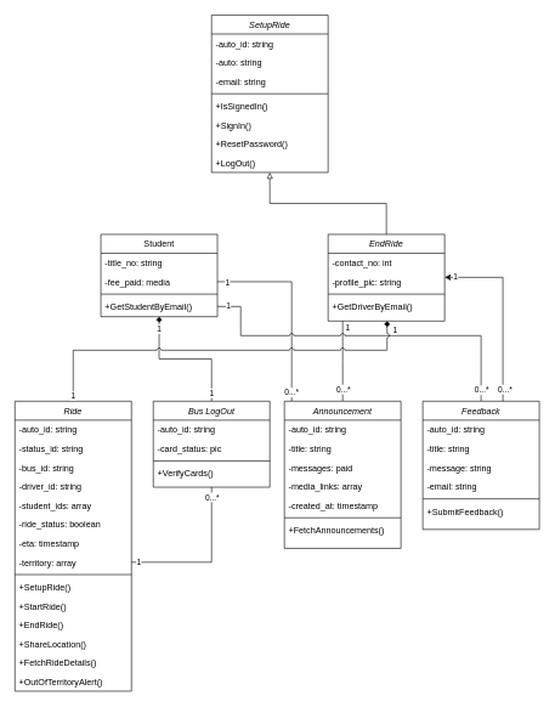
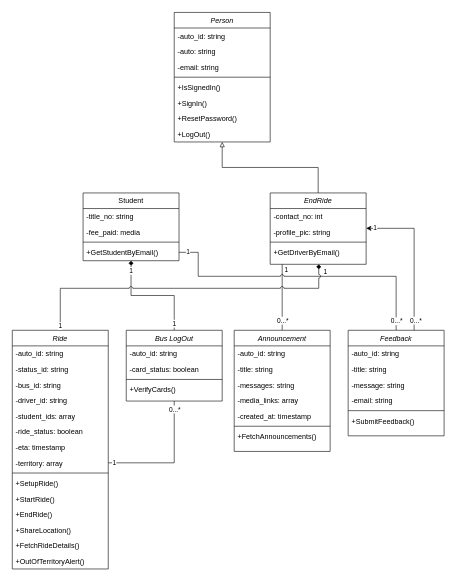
  <mxCell id="0" />
  <mxCell id="1" parent="0" />
- <mxCell id="2" value="SetupRide" style="swimlane;fontStyle=2;align=center;verticalAlign=top;childLayout=stackLayout;horizontal=1;startSize=26;horizontalStack=0;resizeParent=1;resizeLast=0;collapsible=1;marginBottom=0;rounded=0;shadow=0;strokeWidth=1;" parent="1" vertex="1"><mxGeometry x="290" y="20" width="160" height="216" as="geometry"><mxRectangle x="230" y="140" width="160" height="26" as="alternateBounds" /></mxGeometry></mxCell>
+ <mxCell id="2" value="Person" style="swimlane;fontStyle=2;align=center;verticalAlign=top;childLayout=stackLayout;horizontal=1;startSize=26;horizontalStack=0;resizeParent=1;resizeLast=0;collapsible=1;marginBottom=0;rounded=0;shadow=0;strokeWidth=1;" parent="1" vertex="1"><mxGeometry x="290" y="20" width="160" height="216" as="geometry"><mxRectangle x="230" y="140" width="160" height="26" as="alternateBounds" /></mxGeometry></mxCell>
  <mxCell id="3" value="-auto_id: string" style="text;align=left;verticalAlign=top;spacingLeft=4;spacingRight=4;overflow=hidden;rotatable=0;points=[[0,0.5],[1,0.5]];portConstraint=eastwest;" parent="2" vertex="1"><mxGeometry y="26" width="160" height="26" as="geometry" /></mxCell>
  <mxCell id="4" value="-auto: string" style="text;align=left;verticalAlign=top;spacingLeft=4;spacingRight=4;overflow=hidden;rotatable=0;points=[[0,0.5],[1,0.5]];portConstraint=eastwest;rounded=0;shadow=0;html=0;" parent="2" vertex="1"><mxGeometry y="52" width="160" height="26" as="geometry" /></mxCell>
  <mxCell id="5" value="-email: string" style="text;align=left;verticalAlign=top;spacingLeft=4;spacingRight=4;overflow=hidden;rotatable=0;points=[[0,0.5],[1,0.5]];portConstraint=eastwest;rounded=0;shadow=0;html=0;" parent="2" vertex="1"><mxGeometry y="78" width="160" height="26" as="geometry" /></mxCell>
  <mxCell id="6" value="" style="line;html=1;strokeWidth=1;align=left;verticalAlign=middle;spacingTop=-1;spacingLeft=3;spacingRight=3;rotatable=0;labelPosition=right;points=[];portConstraint=eastwest;" parent="2" vertex="1"><mxGeometry y="104" width="160" height="8" as="geometry" /></mxCell>
  <mxCell id="7" value="+IsSignedIn()" style="text;align=left;verticalAlign=top;spacingLeft=4;spacingRight=4;overflow=hidden;rotatable=0;points=[[0,0.5],[1,0.5]];portConstraint=eastwest;" parent="2" vertex="1"><mxGeometry y="112" width="160" height="26" as="geometry" /></mxCell>
  <mxCell id="8" value="+SignIn()" style="text;align=left;verticalAlign=top;spacingLeft=4;spacingRight=4;overflow=hidden;rotatable=0;points=[[0,0.5],[1,0.5]];portConstraint=eastwest;" parent="2" vertex="1"><mxGeometry y="138" width="160" height="26" as="geometry" /></mxCell>
  <mxCell id="9" value="+ResetPassword()" style="text;align=left;verticalAlign=top;spacingLeft=4;spacingRight=4;overflow=hidden;rotatable=0;points=[[0,0.5],[1,0.5]];portConstraint=eastwest;" parent="2" vertex="1"><mxGeometry y="164" width="160" height="26" as="geometry" /></mxCell>
  <mxCell id="10" value="+LogOut()" style="text;align=left;verticalAlign=top;spacingLeft=4;spacingRight=4;overflow=hidden;rotatable=0;points=[[0,0.5],[1,0.5]];portConstraint=eastwest;" parent="2" vertex="1"><mxGeometry y="190" width="160" height="26" as="geometry" /></mxCell>
  <mxCell id="11" value="Student" style="swimlane;fontStyle=0;align=center;verticalAlign=top;childLayout=stackLayout;horizontal=1;startSize=26;horizontalStack=0;resizeParent=1;resizeLast=0;collapsible=1;marginBottom=0;rounded=0;shadow=0;strokeWidth=1;" parent="1" vertex="1"><mxGeometry x="138" y="321" width="160" height="113" as="geometry"><mxRectangle x="130" y="380" width="160" height="26" as="alternateBounds" /></mxGeometry></mxCell>
  <mxCell id="12" value="-title_no: string" style="text;align=left;verticalAlign=top;spacingLeft=4;spacingRight=4;overflow=hidden;rotatable=0;points=[[0,0.5],[1,0.5]];portConstraint=eastwest;" parent="11" vertex="1"><mxGeometry y="26" width="160" height="26" as="geometry" /></mxCell>
  <mxCell id="13" value="-fee_paid: media" style="text;align=left;verticalAlign=top;spacingLeft=4;spacingRight=4;overflow=hidden;rotatable=0;points=[[0,0.5],[1,0.5]];portConstraint=eastwest;rounded=0;shadow=0;html=0;" parent="11" vertex="1"><mxGeometry y="52" width="160" height="26" as="geometry" /></mxCell>
  <mxCell id="14" value="" style="line;html=1;strokeWidth=1;align=left;verticalAlign=middle;spacingTop=-1;spacingLeft=3;spacingRight=3;rotatable=0;labelPosition=right;points=[];portConstraint=eastwest;" parent="11" vertex="1"><mxGeometry y="78" width="160" height="8" as="geometry" /></mxCell>
  <mxCell id="15" value="+GetStudentByEmail()" style="text;align=left;verticalAlign=top;spacingLeft=4;spacingRight=4;overflow=hidden;rotatable=0;points=[[0,0.5],[1,0.5]];portConstraint=eastwest;" parent="11" vertex="1"><mxGeometry y="86" width="160" height="26" as="geometry" /></mxCell>
  <mxCell id="16" style="edgeStyle=orthogonalEdgeStyle;rounded=0;orthogonalLoop=1;jettySize=auto;html=1;entryX=0.5;entryY=1;entryDx=0;entryDy=0;endArrow=block;endFill=0;" edge="1" parent="1" source="17" target="2"><mxGeometry relative="1" as="geometry" /></mxCell>
  <mxCell id="17" value="EndRide" style="swimlane;fontStyle=2;align=center;verticalAlign=top;childLayout=stackLayout;horizontal=1;startSize=26;horizontalStack=0;resizeParent=1;resizeLast=0;collapsible=1;marginBottom=0;rounded=0;shadow=0;strokeWidth=1;" parent="1" vertex="1"><mxGeometry x="450" y="321" width="160" height="119" as="geometry"><mxRectangle x="230" y="140" width="160" height="26" as="alternateBounds" /></mxGeometry></mxCell>
  <mxCell id="18" value="-contact_no: int" style="text;align=left;verticalAlign=top;spacingLeft=4;spacingRight=4;overflow=hidden;rotatable=0;points=[[0,0.5],[1,0.5]];portConstraint=eastwest;" parent="17" vertex="1"><mxGeometry y="26" width="160" height="26" as="geometry" /></mxCell>
  <mxCell id="19" value="-profile_pic: string" style="text;align=left;verticalAlign=top;spacingLeft=4;spacingRight=4;overflow=hidden;rotatable=0;points=[[0,0.5],[1,0.5]];portConstraint=eastwest;rounded=0;shadow=0;html=0;" parent="17" vertex="1"><mxGeometry y="52" width="160" height="26" as="geometry" /></mxCell>
  <mxCell id="20" value="" style="line;html=1;strokeWidth=1;align=left;verticalAlign=middle;spacingTop=-1;spacingLeft=3;spacingRight=3;rotatable=0;labelPosition=right;points=[];portConstraint=eastwest;" parent="17" vertex="1"><mxGeometry y="78" width="160" height="8" as="geometry" /></mxCell>
  <mxCell id="21" value="+GetDriverByEmail()" style="text;align=left;verticalAlign=top;spacingLeft=4;spacingRight=4;overflow=hidden;rotatable=0;points=[[0,0.5],[1,0.5]];portConstraint=eastwest;" parent="17" vertex="1"><mxGeometry y="86" width="160" height="26" as="geometry" /></mxCell>
  <mxCell id="22" value="Ride" style="swimlane;fontStyle=2;align=center;verticalAlign=top;childLayout=stackLayout;horizontal=1;startSize=26;horizontalStack=0;resizeParent=1;resizeLast=0;collapsible=1;marginBottom=0;rounded=0;shadow=0;strokeWidth=1;" parent="1" vertex="1"><mxGeometry x="20" y="550" width="160" height="398" as="geometry"><mxRectangle x="230" y="140" width="160" height="26" as="alternateBounds" /></mxGeometry></mxCell>
  <mxCell id="23" value="-auto_id: string" style="text;align=left;verticalAlign=top;spacingLeft=4;spacingRight=4;overflow=hidden;rotatable=0;points=[[0,0.5],[1,0.5]];portConstraint=eastwest;rounded=0;shadow=0;html=0;" parent="22" vertex="1"><mxGeometry y="26" width="160" height="26" as="geometry" /></mxCell>
  <mxCell id="24" value="-status_id: string" style="text;align=left;verticalAlign=top;spacingLeft=4;spacingRight=4;overflow=hidden;rotatable=0;points=[[0,0.5],[1,0.5]];portConstraint=eastwest;rounded=0;shadow=0;html=0;" parent="22" vertex="1"><mxGeometry y="52" width="160" height="26" as="geometry" /></mxCell>
  <mxCell id="25" value="-bus_id: string" style="text;align=left;verticalAlign=top;spacingLeft=4;spacingRight=4;overflow=hidden;rotatable=0;points=[[0,0.5],[1,0.5]];portConstraint=eastwest;rounded=0;shadow=0;html=0;" parent="22" vertex="1"><mxGeometry y="78" width="160" height="26" as="geometry" /></mxCell>
  <mxCell id="26" value="-driver_id: string" style="text;align=left;verticalAlign=top;spacingLeft=4;spacingRight=4;overflow=hidden;rotatable=0;points=[[0,0.5],[1,0.5]];portConstraint=eastwest;" parent="22" vertex="1"><mxGeometry y="104" width="160" height="26" as="geometry" /></mxCell>
  <mxCell id="27" value="-student_ids: array" style="text;align=left;verticalAlign=top;spacingLeft=4;spacingRight=4;overflow=hidden;rotatable=0;points=[[0,0.5],[1,0.5]];portConstraint=eastwest;rounded=0;shadow=0;html=0;" parent="22" vertex="1"><mxGeometry y="130" width="160" height="26" as="geometry" /></mxCell>
  <mxCell id="28" value="-ride_status: boolean" style="text;align=left;verticalAlign=top;spacingLeft=4;spacingRight=4;overflow=hidden;rotatable=0;points=[[0,0.5],[1,0.5]];portConstraint=eastwest;rounded=0;shadow=0;html=0;" parent="22" vertex="1"><mxGeometry y="156" width="160" height="26" as="geometry" /></mxCell>
  <mxCell id="29" value="-eta: timestamp" style="text;align=left;verticalAlign=top;spacingLeft=4;spacingRight=4;overflow=hidden;rotatable=0;points=[[0,0.5],[1,0.5]];portConstraint=eastwest;rounded=0;shadow=0;html=0;" parent="22" vertex="1"><mxGeometry y="182" width="160" height="26" as="geometry" /></mxCell>
  <mxCell id="30" value="-territory: array" style="text;align=left;verticalAlign=top;spacingLeft=4;spacingRight=4;overflow=hidden;rotatable=0;points=[[0,0.5],[1,0.5]];portConstraint=eastwest;rounded=0;shadow=0;html=0;" parent="22" vertex="1"><mxGeometry y="208" width="160" height="26" as="geometry" /></mxCell>
  <mxCell id="31" value="" style="line;html=1;strokeWidth=1;align=left;verticalAlign=middle;spacingTop=-1;spacingLeft=3;spacingRight=3;rotatable=0;labelPosition=right;points=[];portConstraint=eastwest;" parent="22" vertex="1"><mxGeometry y="234" width="160" height="8" as="geometry" /></mxCell>
  <mxCell id="32" value="+SetupRide()" style="text;align=left;verticalAlign=top;spacingLeft=4;spacingRight=4;overflow=hidden;rotatable=0;points=[[0,0.5],[1,0.5]];portConstraint=eastwest;" parent="22" vertex="1"><mxGeometry y="242" width="160" height="26" as="geometry" /></mxCell>
  <mxCell id="33" value="+StartRide()" style="text;align=left;verticalAlign=top;spacingLeft=4;spacingRight=4;overflow=hidden;rotatable=0;points=[[0,0.5],[1,0.5]];portConstraint=eastwest;" parent="22" vertex="1"><mxGeometry y="268" width="160" height="26" as="geometry" /></mxCell>
  <mxCell id="34" value="+EndRide()" style="text;align=left;verticalAlign=top;spacingLeft=4;spacingRight=4;overflow=hidden;rotatable=0;points=[[0,0.5],[1,0.5]];portConstraint=eastwest;" parent="22" vertex="1"><mxGeometry y="294" width="160" height="26" as="geometry" /></mxCell>
  <mxCell id="35" value="+ShareLocation()" style="text;align=left;verticalAlign=top;spacingLeft=4;spacingRight=4;overflow=hidden;rotatable=0;points=[[0,0.5],[1,0.5]];portConstraint=eastwest;" parent="22" vertex="1"><mxGeometry y="320" width="160" height="26" as="geometry" /></mxCell>
  <mxCell id="36" value="+FetchRideDetails()" style="text;align=left;verticalAlign=top;spacingLeft=4;spacingRight=4;overflow=hidden;rotatable=0;points=[[0,0.5],[1,0.5]];portConstraint=eastwest;" parent="22" vertex="1"><mxGeometry y="346" width="160" height="26" as="geometry" /></mxCell>
  <mxCell id="37" value="+OutOfTerritoryAlert()" style="text;align=left;verticalAlign=top;spacingLeft=4;spacingRight=4;overflow=hidden;rotatable=0;points=[[0,0.5],[1,0.5]];portConstraint=eastwest;" parent="22" vertex="1"><mxGeometry y="372" width="160" height="26" as="geometry" /></mxCell>
  <mxCell id="38" style="edgeStyle=orthogonalEdgeStyle;rounded=0;orthogonalLoop=1;jettySize=auto;html=1;entryX=0.5;entryY=1;entryDx=0;entryDy=0;endArrow=diamond;endFill=1;" edge="1" parent="1" source="41" target="11"><mxGeometry relative="1" as="geometry" /></mxCell>
  <mxCell id="39" value="1" style="edgeLabel;html=1;align=center;verticalAlign=middle;resizable=0;points=[];" vertex="1" connectable="0" parent="38"><mxGeometry x="0.88" relative="1" as="geometry"><mxPoint x="-1" y="5" as="offset" /></mxGeometry></mxCell>
  <mxCell id="40" value="1" style="edgeLabel;html=1;align=center;verticalAlign=middle;resizable=0;points=[];" vertex="1" connectable="0" parent="38"><mxGeometry x="-0.886" relative="1" as="geometry"><mxPoint x="-1" y="-1" as="offset" /></mxGeometry></mxCell>
  <mxCell id="41" value="Bus LogOut" style="swimlane;fontStyle=2;align=center;verticalAlign=top;childLayout=stackLayout;horizontal=1;startSize=26;horizontalStack=0;resizeParent=1;resizeLast=0;collapsible=1;marginBottom=0;rounded=0;shadow=0;strokeWidth=1;" parent="1" vertex="1"><mxGeometry x="210" y="550" width="160" height="118" as="geometry"><mxRectangle x="230" y="140" width="160" height="26" as="alternateBounds" /></mxGeometry></mxCell>
  <mxCell id="42" value="-auto_id: string" style="text;align=left;verticalAlign=top;spacingLeft=4;spacingRight=4;overflow=hidden;rotatable=0;points=[[0,0.5],[1,0.5]];portConstraint=eastwest;" parent="41" vertex="1"><mxGeometry y="26" width="160" height="26" as="geometry" /></mxCell>
- <mxCell id="43" value="-card_status: pic" style="text;align=left;verticalAlign=top;spacingLeft=4;spacingRight=4;overflow=hidden;rotatable=0;points=[[0,0.5],[1,0.5]];portConstraint=eastwest;rounded=0;shadow=0;html=0;" parent="41" vertex="1"><mxGeometry y="52" width="160" height="26" as="geometry" /></mxCell>
+ <mxCell id="43" value="-card_status: boolean" style="text;align=left;verticalAlign=top;spacingLeft=4;spacingRight=4;overflow=hidden;rotatable=0;points=[[0,0.5],[1,0.5]];portConstraint=eastwest;rounded=0;shadow=0;html=0;" parent="41" vertex="1"><mxGeometry y="52" width="160" height="26" as="geometry" /></mxCell>
  <mxCell id="44" value="" style="line;html=1;strokeWidth=1;align=left;verticalAlign=middle;spacingTop=-1;spacingLeft=3;spacingRight=3;rotatable=0;labelPosition=right;points=[];portConstraint=eastwest;" parent="41" vertex="1"><mxGeometry y="78" width="160" height="8" as="geometry" /></mxCell>
  <mxCell id="45" value="+VerifyCards()" style="text;align=left;verticalAlign=top;spacingLeft=4;spacingRight=4;overflow=hidden;rotatable=0;points=[[0,0.5],[1,0.5]];portConstraint=eastwest;" parent="41" vertex="1"><mxGeometry y="86" width="160" height="26" as="geometry" /></mxCell>
- <mxCell id="46" style="edgeStyle=orthogonalEdgeStyle;rounded=0;orthogonalLoop=1;jettySize=auto;html=1;endArrow=none;startFill=0;" edge="1" parent="1" source="52" target="13"><mxGeometry relative="1" as="geometry"><Array as="points"><mxPoint x="400" y="386" /></Array></mxGeometry></mxCell>
- <mxCell id="47" value="1" style="edgeLabel;html=1;align=center;verticalAlign=middle;resizable=0;points=[];" vertex="1" connectable="0" parent="46"><mxGeometry x="0.899" relative="1" as="geometry"><mxPoint as="offset" /></mxGeometry></mxCell>
- <mxCell id="48" value="0...*" style="edgeLabel;html=1;align=center;verticalAlign=middle;resizable=0;points=[];" vertex="1" connectable="0" parent="46"><mxGeometry x="-0.902" y="1" relative="1" as="geometry"><mxPoint as="offset" /></mxGeometry></mxCell>
  <mxCell id="49" style="edgeStyle=orthogonalEdgeStyle;rounded=0;orthogonalLoop=1;jettySize=auto;html=1;endArrow=none;startFill=0;" edge="1" parent="1" source="52"><mxGeometry relative="1" as="geometry"><mxPoint x="470" y="440" as="targetPoint" /></mxGeometry></mxCell>
  <mxCell id="50" value="0...*" style="edgeLabel;html=1;align=center;verticalAlign=middle;resizable=0;points=[];" vertex="1" connectable="0" parent="49"><mxGeometry x="-0.693" relative="1" as="geometry"><mxPoint as="offset" /></mxGeometry></mxCell>
  <mxCell id="51" value="1" style="edgeLabel;html=1;align=center;verticalAlign=middle;resizable=0;points=[];" vertex="1" connectable="0" parent="49"><mxGeometry x="0.928" y="1" relative="1" as="geometry"><mxPoint x="7" y="5" as="offset" /></mxGeometry></mxCell>
  <mxCell id="52" value="Announcement" style="swimlane;fontStyle=2;align=center;verticalAlign=top;childLayout=stackLayout;horizontal=1;startSize=26;horizontalStack=0;resizeParent=1;resizeLast=0;collapsible=1;marginBottom=0;rounded=0;shadow=0;strokeWidth=1;" parent="1" vertex="1"><mxGeometry x="390" y="550" width="160" height="202" as="geometry"><mxRectangle x="230" y="140" width="160" height="26" as="alternateBounds" /></mxGeometry></mxCell>
  <mxCell id="53" value="-auto_id: string" style="text;align=left;verticalAlign=top;spacingLeft=4;spacingRight=4;overflow=hidden;rotatable=0;points=[[0,0.5],[1,0.5]];portConstraint=eastwest;" parent="52" vertex="1"><mxGeometry y="26" width="160" height="26" as="geometry" /></mxCell>
  <mxCell id="54" value="-title: string" style="text;align=left;verticalAlign=top;spacingLeft=4;spacingRight=4;overflow=hidden;rotatable=0;points=[[0,0.5],[1,0.5]];portConstraint=eastwest;rounded=0;shadow=0;html=0;" parent="52" vertex="1"><mxGeometry y="52" width="160" height="26" as="geometry" /></mxCell>
- <mxCell id="55" value="-messages: paid" style="text;align=left;verticalAlign=top;spacingLeft=4;spacingRight=4;overflow=hidden;rotatable=0;points=[[0,0.5],[1,0.5]];portConstraint=eastwest;rounded=0;shadow=0;html=0;" parent="52" vertex="1"><mxGeometry y="78" width="160" height="26" as="geometry" /></mxCell>
+ <mxCell id="55" value="-messages: string" style="text;align=left;verticalAlign=top;spacingLeft=4;spacingRight=4;overflow=hidden;rotatable=0;points=[[0,0.5],[1,0.5]];portConstraint=eastwest;rounded=0;shadow=0;html=0;" parent="52" vertex="1"><mxGeometry y="78" width="160" height="26" as="geometry" /></mxCell>
  <mxCell id="56" value="-media_links: array" style="text;align=left;verticalAlign=top;spacingLeft=4;spacingRight=4;overflow=hidden;rotatable=0;points=[[0,0.5],[1,0.5]];portConstraint=eastwest;rounded=0;shadow=0;html=0;" parent="52" vertex="1"><mxGeometry y="104" width="160" height="26" as="geometry" /></mxCell>
  <mxCell id="57" value="-created_at: timestamp" style="text;align=left;verticalAlign=top;spacingLeft=4;spacingRight=4;overflow=hidden;rotatable=0;points=[[0,0.5],[1,0.5]];portConstraint=eastwest;rounded=0;shadow=0;html=0;" parent="52" vertex="1"><mxGeometry y="130" width="160" height="26" as="geometry" /></mxCell>
  <mxCell id="58" value="" style="line;html=1;strokeWidth=1;align=left;verticalAlign=middle;spacingTop=-1;spacingLeft=3;spacingRight=3;rotatable=0;labelPosition=right;points=[];portConstraint=eastwest;" parent="52" vertex="1"><mxGeometry y="156" width="160" height="8" as="geometry" /></mxCell>
  <mxCell id="59" value="+FetchAnnouncements()" style="text;align=left;verticalAlign=top;spacingLeft=4;spacingRight=4;overflow=hidden;rotatable=0;points=[[0,0.5],[1,0.5]];portConstraint=eastwest;" parent="52" vertex="1"><mxGeometry y="164" width="160" height="26" as="geometry" /></mxCell>
  <mxCell id="60" style="edgeStyle=orthogonalEdgeStyle;rounded=0;orthogonalLoop=1;jettySize=auto;html=1;entryX=1;entryY=0.5;entryDx=0;entryDy=0;endArrow=none;startFill=0;jumpStyle=arc;" edge="1" parent="1" source="63" target="15"><mxGeometry relative="1" as="geometry"><Array as="points"><mxPoint x="660" y="460" /><mxPoint x="330" y="460" /><mxPoint x="330" y="420" /></Array></mxGeometry></mxCell>
  <mxCell id="61" value="1" style="edgeLabel;html=1;align=center;verticalAlign=middle;resizable=0;points=[];" vertex="1" connectable="0" parent="60"><mxGeometry x="0.942" y="-3" relative="1" as="geometry"><mxPoint y="2" as="offset" /></mxGeometry></mxCell>
  <mxCell id="62" value="0...*" style="edgeLabel;html=1;align=center;verticalAlign=middle;resizable=0;points=[];" vertex="1" connectable="0" parent="60"><mxGeometry x="-0.936" relative="1" as="geometry"><mxPoint as="offset" /></mxGeometry></mxCell>
  <mxCell id="63" value="Feedback" style="swimlane;fontStyle=2;align=center;verticalAlign=top;childLayout=stackLayout;horizontal=1;startSize=26;horizontalStack=0;resizeParent=1;resizeLast=0;collapsible=1;marginBottom=0;rounded=0;shadow=0;strokeWidth=1;" parent="1" vertex="1"><mxGeometry x="580" y="550" width="160" height="176" as="geometry"><mxRectangle x="230" y="140" width="160" height="26" as="alternateBounds" /></mxGeometry></mxCell>
  <mxCell id="64" value="-auto_id: string" style="text;align=left;verticalAlign=top;spacingLeft=4;spacingRight=4;overflow=hidden;rotatable=0;points=[[0,0.5],[1,0.5]];portConstraint=eastwest;" parent="63" vertex="1"><mxGeometry y="26" width="160" height="26" as="geometry" /></mxCell>
  <mxCell id="65" value="-title: string" style="text;align=left;verticalAlign=top;spacingLeft=4;spacingRight=4;overflow=hidden;rotatable=0;points=[[0,0.5],[1,0.5]];portConstraint=eastwest;rounded=0;shadow=0;html=0;" parent="63" vertex="1"><mxGeometry y="52" width="160" height="26" as="geometry" /></mxCell>
  <mxCell id="66" value="-message: string" style="text;align=left;verticalAlign=top;spacingLeft=4;spacingRight=4;overflow=hidden;rotatable=0;points=[[0,0.5],[1,0.5]];portConstraint=eastwest;rounded=0;shadow=0;html=0;" parent="63" vertex="1"><mxGeometry y="78" width="160" height="26" as="geometry" /></mxCell>
  <mxCell id="67" value="-email: string" style="text;align=left;verticalAlign=top;spacingLeft=4;spacingRight=4;overflow=hidden;rotatable=0;points=[[0,0.5],[1,0.5]];portConstraint=eastwest;rounded=0;shadow=0;html=0;" parent="63" vertex="1"><mxGeometry y="104" width="160" height="26" as="geometry" /></mxCell>
  <mxCell id="68" value="" style="line;html=1;strokeWidth=1;align=left;verticalAlign=middle;spacingTop=-1;spacingLeft=3;spacingRight=3;rotatable=0;labelPosition=right;points=[];portConstraint=eastwest;" parent="63" vertex="1"><mxGeometry y="130" width="160" height="8" as="geometry" /></mxCell>
  <mxCell id="69" value="+SubmitFeedback()" style="text;align=left;verticalAlign=top;spacingLeft=4;spacingRight=4;overflow=hidden;rotatable=0;points=[[0,0.5],[1,0.5]];portConstraint=eastwest;" parent="63" vertex="1"><mxGeometry y="138" width="160" height="26" as="geometry" /></mxCell>
  <mxCell id="70" style="edgeStyle=orthogonalEdgeStyle;rounded=0;orthogonalLoop=1;jettySize=auto;html=1;entryX=0.5;entryY=1;entryDx=0;entryDy=0;endArrow=none;startFill=0;" edge="1" parent="1" source="30" target="41"><mxGeometry relative="1" as="geometry" /></mxCell>
  <mxCell id="71" value="0...*" style="edgeLabel;html=1;align=center;verticalAlign=middle;resizable=0;points=[];" vertex="1" connectable="0" parent="70"><mxGeometry x="0.88" relative="1" as="geometry"><mxPoint as="offset" /></mxGeometry></mxCell>
  <mxCell id="72" value="1" style="edgeLabel;html=1;align=center;verticalAlign=middle;resizable=0;points=[];" vertex="1" connectable="0" parent="70"><mxGeometry x="-0.929" y="3" relative="1" as="geometry"><mxPoint x="1" y="2" as="offset" /></mxGeometry></mxCell>
  <mxCell id="73" style="edgeStyle=orthogonalEdgeStyle;rounded=0;orthogonalLoop=1;jettySize=auto;html=1;jumpStyle=arc;endArrow=diamond;startFill=0;endFill=1;" edge="1" parent="1" source="22"><mxGeometry relative="1" as="geometry"><mxPoint x="531" y="440" as="targetPoint" /><Array as="points"><mxPoint x="100" y="480" /><mxPoint x="531" y="480" /></Array></mxGeometry></mxCell>
  <mxCell id="74" value="1" style="edgeLabel;html=1;align=center;verticalAlign=middle;resizable=0;points=[];" vertex="1" connectable="0" parent="73"><mxGeometry x="0.961" relative="1" as="geometry"><mxPoint x="10" as="offset" /></mxGeometry></mxCell>
  <mxCell id="75" value="1" style="edgeLabel;html=1;align=center;verticalAlign=middle;resizable=0;points=[];" vertex="1" connectable="0" parent="73"><mxGeometry x="-0.97" relative="1" as="geometry"><mxPoint x="-1" as="offset" /></mxGeometry></mxCell>
  <mxCell id="76" style="edgeStyle=orthogonalEdgeStyle;rounded=0;orthogonalLoop=1;jettySize=auto;html=1;entryX=1;entryY=0.269;entryDx=0;entryDy=0;entryPerimeter=0;endArrow=classic;startFill=0;" edge="1" parent="1" source="63" target="19"><mxGeometry relative="1" as="geometry"><Array as="points"><mxPoint x="690" y="380" /></Array></mxGeometry></mxCell>
  <mxCell id="77" value="0...*" style="edgeLabel;html=1;align=center;verticalAlign=middle;resizable=0;points=[];" vertex="1" connectable="0" parent="76"><mxGeometry x="-0.867" y="-2" relative="1" as="geometry"><mxPoint as="offset" /></mxGeometry></mxCell>
  <mxCell id="78" value="1" style="edgeLabel;html=1;align=center;verticalAlign=middle;resizable=0;points=[];" vertex="1" connectable="0" parent="76"><mxGeometry x="0.885" y="-2" relative="1" as="geometry"><mxPoint y="1" as="offset" /></mxGeometry></mxCell>
